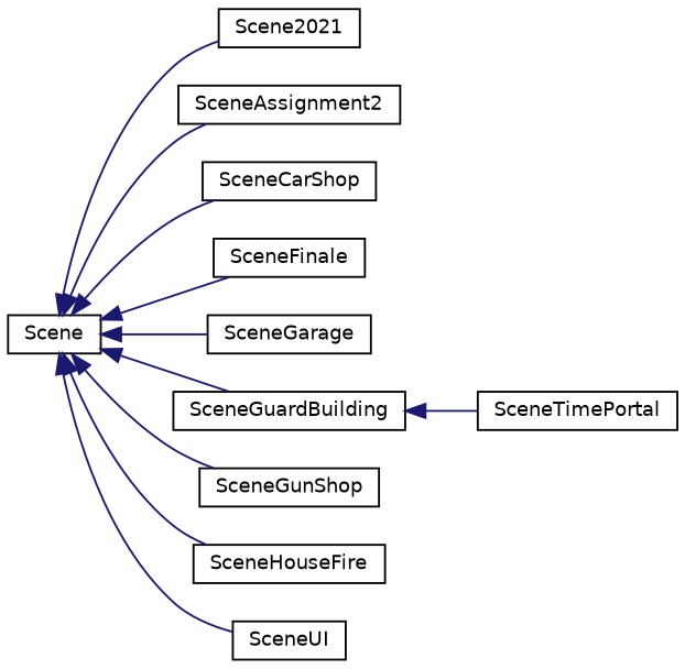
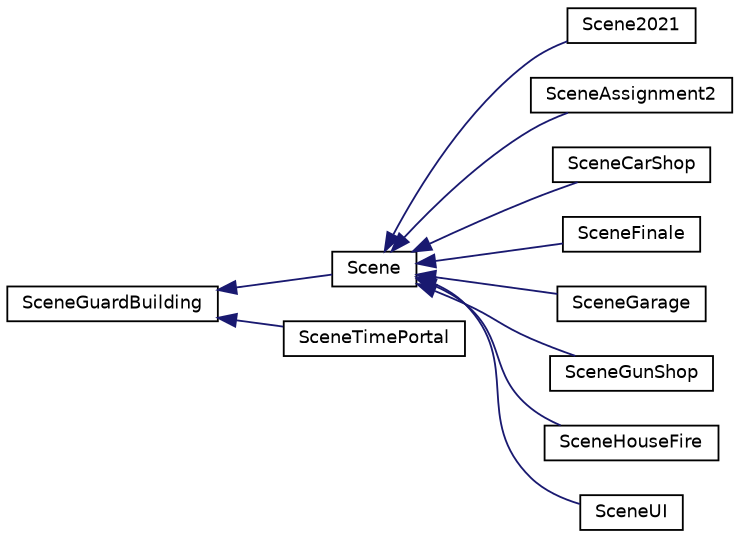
  digraph {
    rankdir=LR
    node [color=black fillcolor=white fontname=Helvetica fontsize=10 shape=record style=filled]
    edge [color=midnightblue dir=back fontname=Helvetica fontsize=10 labelfontname=Helvetica labelfontsize=10 style=solid]
    n1 [height=0.2 label=Scene width=0.4]
    n2 [height=0.2 label=Scene2021 width=0.4]
    n3 [height=0.2 label=SceneAssignment2 width=0.4]
    n4 [height=0.2 label=SceneCarShop width=0.4]
    n5 [height=0.2 label=SceneFinale width=0.4]
    n6 [height=0.2 label=SceneGarage width=0.4]
    n7 [height=0.2 label=SceneGuardBuilding width=0.4]
    n8 [height=0.2 label=SceneGunShop width=0.4]
    n9 [height=0.2 label=SceneHouseFire width=0.4]
    n10 [height=0.2 label=SceneUI width=0.4]
    n11 [height=0.2 label=SceneTimePortal width=0.4]
    n1 -> n2
    n1 -> n3
    n1 -> n4
    n1 -> n5
    n1 -> n6
-   n1 -> n7
+   n7 -> n1
    n1 -> n8
    n1 -> n9
    n1 -> n10
    n7 -> n11
  }
